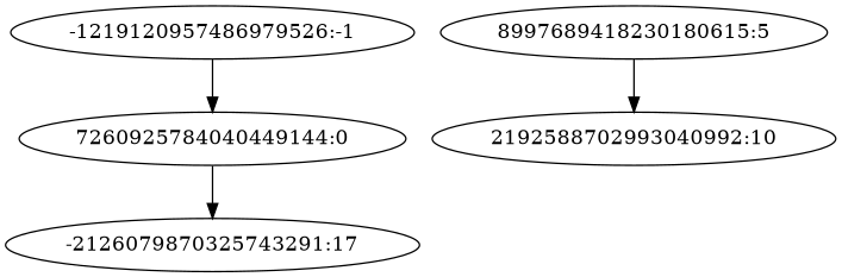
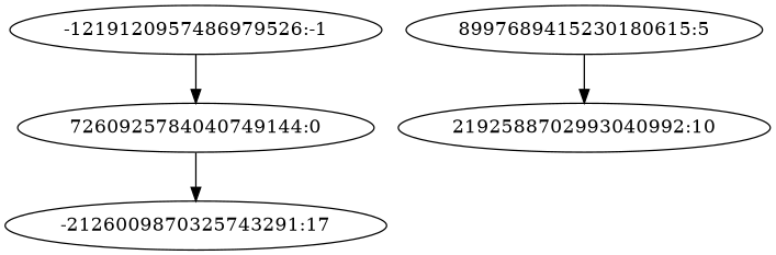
  digraph {
    n1 [label="-1219120957486979526:-1"]
-   n2 [label="7260925784040449144:0"]
-   n3 [label="-2126079870325743291:17"]
-   n4 [label="8997689418230180615:5"]
+   n2 [label="7260925784040749144:0"]
+   n3 [label="-2126009870325743291:17"]
+   n4 [label="8997689415230180615:5"]
    n5 [label="2192588702993040992:10"]
    n1 -> n2
    n2 -> n3
    n4 -> n5
  }
